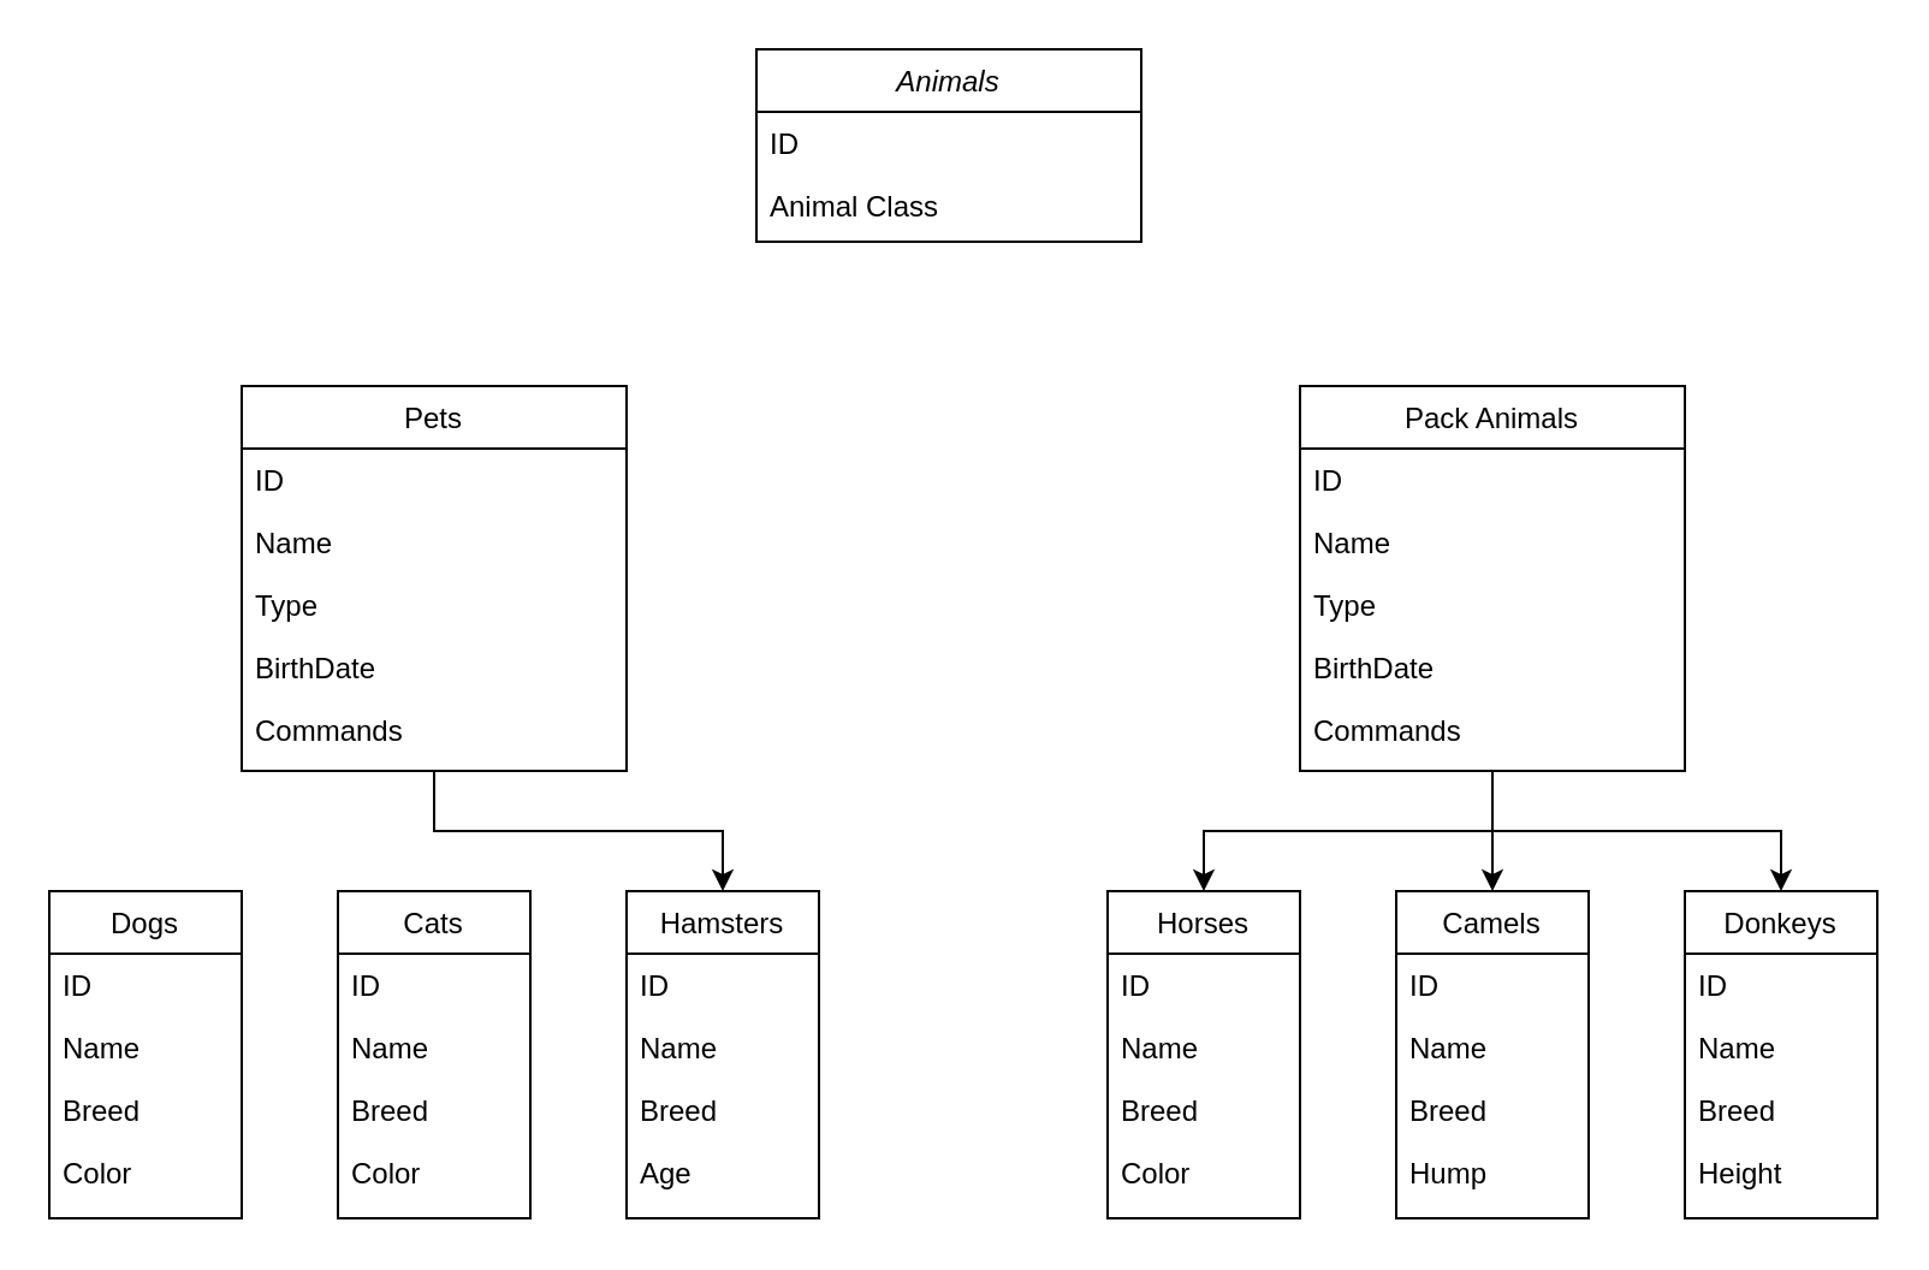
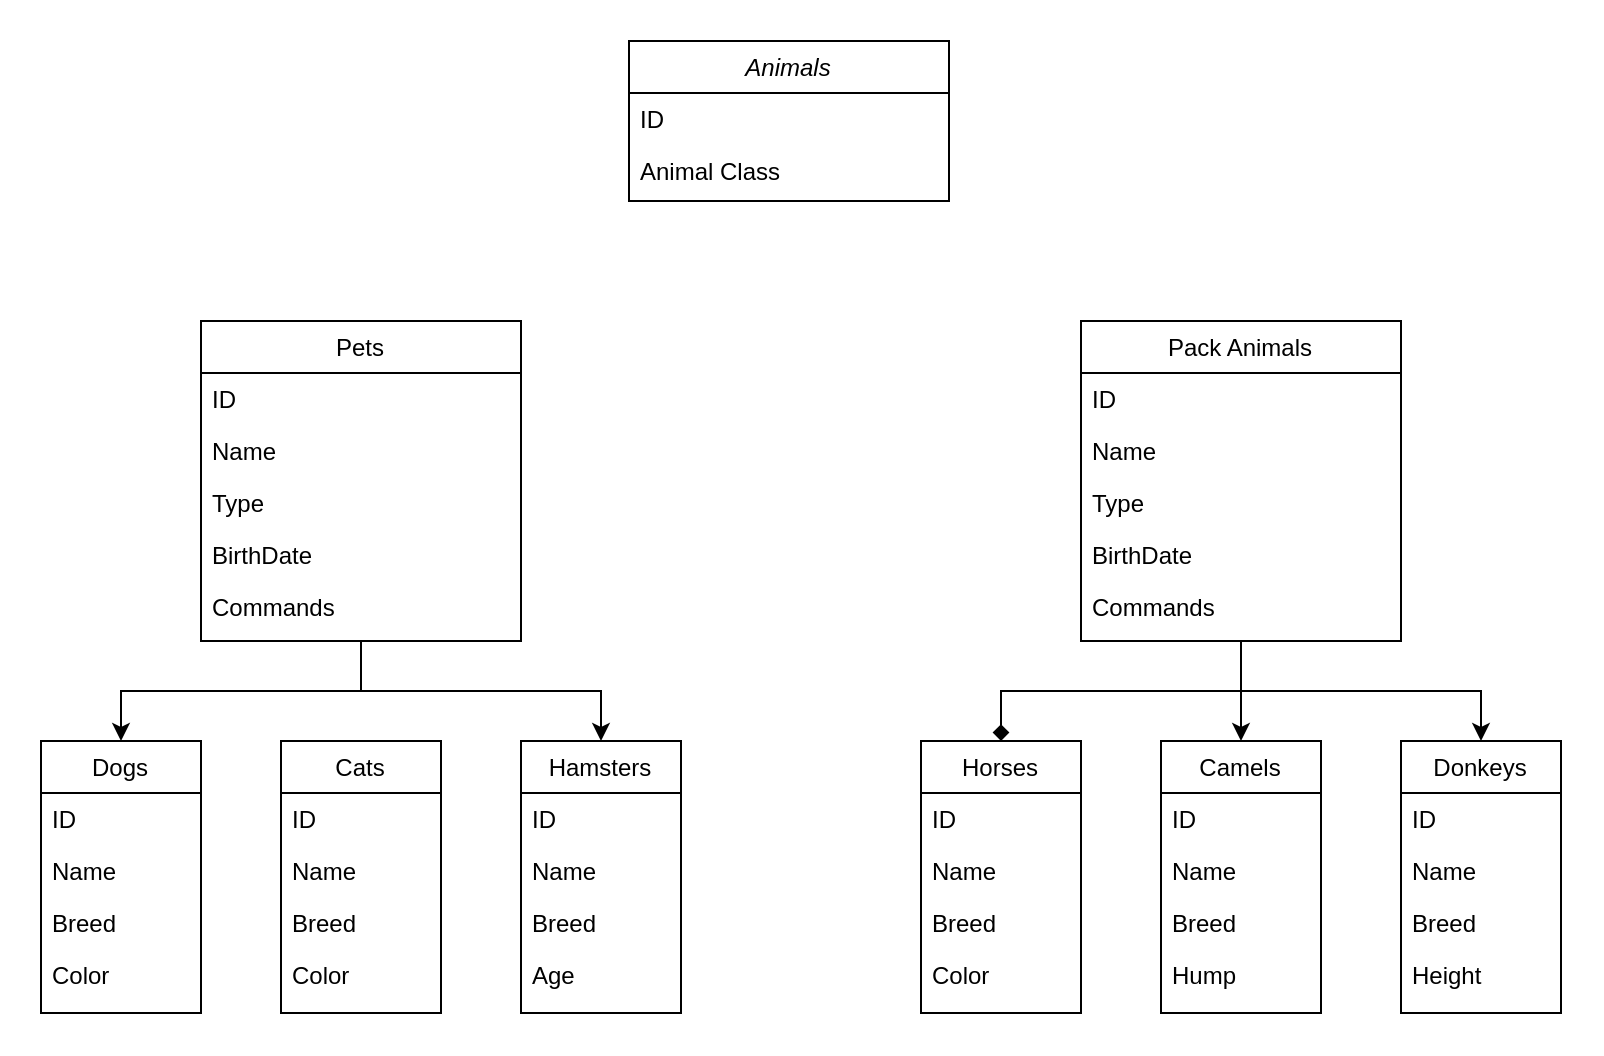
  <mxCell id="0" />
  <mxCell id="1" parent="0" />
  <mxCell id="2" value="Animals" style="swimlane;fontStyle=2;align=center;verticalAlign=top;childLayout=stackLayout;horizontal=1;startSize=26;horizontalStack=0;resizeParent=1;resizeLast=0;collapsible=1;marginBottom=0;rounded=0;shadow=0;strokeWidth=1;" parent="1" vertex="1"><mxGeometry x="314" y="20" width="160" height="80" as="geometry"><mxRectangle x="230" y="140" width="160" height="26" as="alternateBounds" /></mxGeometry></mxCell>
  <mxCell id="3" value="ID" style="text;align=left;verticalAlign=top;spacingLeft=4;spacingRight=4;overflow=hidden;rotatable=0;points=[[0,0.5],[1,0.5]];portConstraint=eastwest;" parent="2" vertex="1"><mxGeometry y="26" width="160" height="26" as="geometry" /></mxCell>
  <mxCell id="4" value="Animal Class" style="text;align=left;verticalAlign=top;spacingLeft=4;spacingRight=4;overflow=hidden;rotatable=0;points=[[0,0.5],[1,0.5]];portConstraint=eastwest;rounded=0;shadow=0;html=0;" parent="2" vertex="1"><mxGeometry y="52" width="160" height="28" as="geometry" /></mxCell>
- <mxCell id="5" style="edgeStyle=orthogonalEdgeStyle;rounded=0;orthogonalLoop=1;jettySize=auto;html=1;entryX=0.5;entryY=0;entryDx=0;entryDy=0;" parent="1" source="8" target="37" edge="1"><mxGeometry relative="1" as="geometry" /></mxCell>
+ <mxCell id="5" style="edgeStyle=orthogonalEdgeStyle;rounded=0;orthogonalLoop=1;jettySize=auto;html=1;entryX=0.5;entryY=0;entryDx=0;entryDy=0;endArrow=diamond;" parent="1" source="8" target="37" edge="1"><mxGeometry relative="1" as="geometry" /></mxCell>
  <mxCell id="6" style="edgeStyle=orthogonalEdgeStyle;rounded=0;orthogonalLoop=1;jettySize=auto;html=1;entryX=0.5;entryY=0;entryDx=0;entryDy=0;" parent="1" source="8" target="42" edge="1"><mxGeometry relative="1" as="geometry" /></mxCell>
  <mxCell id="7" style="edgeStyle=orthogonalEdgeStyle;rounded=0;orthogonalLoop=1;jettySize=auto;html=1;entryX=0.5;entryY=0;entryDx=0;entryDy=0;" parent="1" source="8" target="47" edge="1"><mxGeometry relative="1" as="geometry"><mxPoint x="760" y="340" as="targetPoint" /></mxGeometry></mxCell>
  <mxCell id="8" value="Pack Animals" style="swimlane;fontStyle=0;align=center;verticalAlign=top;childLayout=stackLayout;horizontal=1;startSize=26;horizontalStack=0;resizeParent=1;resizeLast=0;collapsible=1;marginBottom=0;rounded=0;shadow=0;strokeWidth=1;" parent="1" vertex="1"><mxGeometry x="540" y="160" width="160" height="160" as="geometry"><mxRectangle x="550" y="140" width="160" height="26" as="alternateBounds" /></mxGeometry></mxCell>
  <mxCell id="9" value="ID" style="text;align=left;verticalAlign=top;spacingLeft=4;spacingRight=4;overflow=hidden;rotatable=0;points=[[0,0.5],[1,0.5]];portConstraint=eastwest;" parent="8" vertex="1"><mxGeometry y="26" width="160" height="26" as="geometry" /></mxCell>
  <mxCell id="10" value="Name" style="text;align=left;verticalAlign=top;spacingLeft=4;spacingRight=4;overflow=hidden;rotatable=0;points=[[0,0.5],[1,0.5]];portConstraint=eastwest;rounded=0;shadow=0;html=0;" parent="8" vertex="1"><mxGeometry y="52" width="160" height="26" as="geometry" /></mxCell>
  <mxCell id="11" value="Type" style="text;align=left;verticalAlign=top;spacingLeft=4;spacingRight=4;overflow=hidden;rotatable=0;points=[[0,0.5],[1,0.5]];portConstraint=eastwest;rounded=0;shadow=0;html=0;" parent="8" vertex="1"><mxGeometry y="78" width="160" height="26" as="geometry" /></mxCell>
  <mxCell id="12" value="BirthDate" style="text;align=left;verticalAlign=top;spacingLeft=4;spacingRight=4;overflow=hidden;rotatable=0;points=[[0,0.5],[1,0.5]];portConstraint=eastwest;rounded=0;shadow=0;html=0;" parent="8" vertex="1"><mxGeometry y="104" width="160" height="26" as="geometry" /></mxCell>
  <mxCell id="13" value="Commands" style="text;align=left;verticalAlign=top;spacingLeft=4;spacingRight=4;overflow=hidden;rotatable=0;points=[[0,0.5],[1,0.5]];portConstraint=eastwest;" parent="8" vertex="1"><mxGeometry y="130" width="160" height="26" as="geometry" /></mxCell>
+ <mxCell id="14" style="edgeStyle=orthogonalEdgeStyle;rounded=0;orthogonalLoop=1;jettySize=auto;html=1;entryX=0.5;entryY=0;entryDx=0;entryDy=0;" parent="1" source="16" target="22" edge="1"><mxGeometry relative="1" as="geometry" /></mxCell>
  <mxCell id="15" style="edgeStyle=orthogonalEdgeStyle;rounded=0;orthogonalLoop=1;jettySize=auto;html=1;entryX=0.5;entryY=0;entryDx=0;entryDy=0;" parent="1" source="16" target="32" edge="1"><mxGeometry relative="1" as="geometry" /></mxCell>
  <mxCell id="16" value="Pets&#10;" style="swimlane;fontStyle=0;align=center;verticalAlign=top;childLayout=stackLayout;horizontal=1;startSize=26;horizontalStack=0;resizeParent=1;resizeLast=0;collapsible=1;marginBottom=0;rounded=0;shadow=0;strokeWidth=1;" parent="1" vertex="1"><mxGeometry x="100" y="160" width="160" height="160" as="geometry"><mxRectangle x="550" y="140" width="160" height="26" as="alternateBounds" /></mxGeometry></mxCell>
  <mxCell id="17" value="ID" style="text;align=left;verticalAlign=top;spacingLeft=4;spacingRight=4;overflow=hidden;rotatable=0;points=[[0,0.5],[1,0.5]];portConstraint=eastwest;" parent="16" vertex="1"><mxGeometry y="26" width="160" height="26" as="geometry" /></mxCell>
  <mxCell id="18" value="Name" style="text;align=left;verticalAlign=top;spacingLeft=4;spacingRight=4;overflow=hidden;rotatable=0;points=[[0,0.5],[1,0.5]];portConstraint=eastwest;rounded=0;shadow=0;html=0;" parent="16" vertex="1"><mxGeometry y="52" width="160" height="26" as="geometry" /></mxCell>
  <mxCell id="19" value="Type" style="text;align=left;verticalAlign=top;spacingLeft=4;spacingRight=4;overflow=hidden;rotatable=0;points=[[0,0.5],[1,0.5]];portConstraint=eastwest;rounded=0;shadow=0;html=0;" parent="16" vertex="1"><mxGeometry y="78" width="160" height="26" as="geometry" /></mxCell>
  <mxCell id="20" value="BirthDate" style="text;align=left;verticalAlign=top;spacingLeft=4;spacingRight=4;overflow=hidden;rotatable=0;points=[[0,0.5],[1,0.5]];portConstraint=eastwest;rounded=0;shadow=0;html=0;" parent="16" vertex="1"><mxGeometry y="104" width="160" height="26" as="geometry" /></mxCell>
  <mxCell id="21" value="Commands" style="text;align=left;verticalAlign=top;spacingLeft=4;spacingRight=4;overflow=hidden;rotatable=0;points=[[0,0.5],[1,0.5]];portConstraint=eastwest;" parent="16" vertex="1"><mxGeometry y="130" width="160" height="26" as="geometry" /></mxCell>
  <mxCell id="22" value="Dogs" style="swimlane;fontStyle=0;align=center;verticalAlign=top;childLayout=stackLayout;horizontal=1;startSize=26;horizontalStack=0;resizeParent=1;resizeLast=0;collapsible=1;marginBottom=0;rounded=0;shadow=0;strokeWidth=1;" parent="1" vertex="1"><mxGeometry x="20" y="370" width="80" height="136" as="geometry"><mxRectangle x="40" y="370" width="160" height="26" as="alternateBounds" /></mxGeometry></mxCell>
  <mxCell id="23" value="ID" style="text;align=left;verticalAlign=top;spacingLeft=4;spacingRight=4;overflow=hidden;rotatable=0;points=[[0,0.5],[1,0.5]];portConstraint=eastwest;" parent="22" vertex="1"><mxGeometry y="26" width="80" height="26" as="geometry" /></mxCell>
  <mxCell id="24" value="Name" style="text;align=left;verticalAlign=top;spacingLeft=4;spacingRight=4;overflow=hidden;rotatable=0;points=[[0,0.5],[1,0.5]];portConstraint=eastwest;rounded=0;shadow=0;html=0;" parent="22" vertex="1"><mxGeometry y="52" width="80" height="26" as="geometry" /></mxCell>
  <mxCell id="25" value="Breed" style="text;align=left;verticalAlign=top;spacingLeft=4;spacingRight=4;overflow=hidden;rotatable=0;points=[[0,0.5],[1,0.5]];portConstraint=eastwest;rounded=0;shadow=0;html=0;" parent="22" vertex="1"><mxGeometry y="78" width="80" height="26" as="geometry" /></mxCell>
  <mxCell id="26" value="Color" style="text;align=left;verticalAlign=top;spacingLeft=4;spacingRight=4;overflow=hidden;rotatable=0;points=[[0,0.5],[1,0.5]];portConstraint=eastwest;rounded=0;shadow=0;html=0;" parent="22" vertex="1"><mxGeometry y="104" width="80" height="26" as="geometry" /></mxCell>
  <mxCell id="27" value="Cats" style="swimlane;fontStyle=0;align=center;verticalAlign=top;childLayout=stackLayout;horizontal=1;startSize=26;horizontalStack=0;resizeParent=1;resizeLast=0;collapsible=1;marginBottom=0;rounded=0;shadow=0;strokeWidth=1;" parent="1" vertex="1"><mxGeometry x="140" y="370" width="80" height="136" as="geometry"><mxRectangle x="40" y="370" width="160" height="26" as="alternateBounds" /></mxGeometry></mxCell>
  <mxCell id="28" value="ID" style="text;align=left;verticalAlign=top;spacingLeft=4;spacingRight=4;overflow=hidden;rotatable=0;points=[[0,0.5],[1,0.5]];portConstraint=eastwest;" parent="27" vertex="1"><mxGeometry y="26" width="80" height="26" as="geometry" /></mxCell>
  <mxCell id="29" value="Name" style="text;align=left;verticalAlign=top;spacingLeft=4;spacingRight=4;overflow=hidden;rotatable=0;points=[[0,0.5],[1,0.5]];portConstraint=eastwest;rounded=0;shadow=0;html=0;" parent="27" vertex="1"><mxGeometry y="52" width="80" height="26" as="geometry" /></mxCell>
  <mxCell id="30" value="Breed" style="text;align=left;verticalAlign=top;spacingLeft=4;spacingRight=4;overflow=hidden;rotatable=0;points=[[0,0.5],[1,0.5]];portConstraint=eastwest;rounded=0;shadow=0;html=0;" parent="27" vertex="1"><mxGeometry y="78" width="80" height="26" as="geometry" /></mxCell>
  <mxCell id="31" value="Color" style="text;align=left;verticalAlign=top;spacingLeft=4;spacingRight=4;overflow=hidden;rotatable=0;points=[[0,0.5],[1,0.5]];portConstraint=eastwest;rounded=0;shadow=0;html=0;" parent="27" vertex="1"><mxGeometry y="104" width="80" height="26" as="geometry" /></mxCell>
  <mxCell id="32" value="Hamsters" style="swimlane;fontStyle=0;align=center;verticalAlign=top;childLayout=stackLayout;horizontal=1;startSize=26;horizontalStack=0;resizeParent=1;resizeLast=0;collapsible=1;marginBottom=0;rounded=0;shadow=0;strokeWidth=1;" parent="1" vertex="1"><mxGeometry x="260" y="370" width="80" height="136" as="geometry"><mxRectangle x="40" y="370" width="160" height="26" as="alternateBounds" /></mxGeometry></mxCell>
  <mxCell id="33" value="ID" style="text;align=left;verticalAlign=top;spacingLeft=4;spacingRight=4;overflow=hidden;rotatable=0;points=[[0,0.5],[1,0.5]];portConstraint=eastwest;" parent="32" vertex="1"><mxGeometry y="26" width="80" height="26" as="geometry" /></mxCell>
  <mxCell id="34" value="Name" style="text;align=left;verticalAlign=top;spacingLeft=4;spacingRight=4;overflow=hidden;rotatable=0;points=[[0,0.5],[1,0.5]];portConstraint=eastwest;rounded=0;shadow=0;html=0;" parent="32" vertex="1"><mxGeometry y="52" width="80" height="26" as="geometry" /></mxCell>
  <mxCell id="35" value="Breed" style="text;align=left;verticalAlign=top;spacingLeft=4;spacingRight=4;overflow=hidden;rotatable=0;points=[[0,0.5],[1,0.5]];portConstraint=eastwest;rounded=0;shadow=0;html=0;" parent="32" vertex="1"><mxGeometry y="78" width="80" height="26" as="geometry" /></mxCell>
  <mxCell id="36" value="Age" style="text;align=left;verticalAlign=top;spacingLeft=4;spacingRight=4;overflow=hidden;rotatable=0;points=[[0,0.5],[1,0.5]];portConstraint=eastwest;rounded=0;shadow=0;html=0;" parent="32" vertex="1"><mxGeometry y="104" width="80" height="26" as="geometry" /></mxCell>
  <mxCell id="37" value="Horses" style="swimlane;fontStyle=0;align=center;verticalAlign=top;childLayout=stackLayout;horizontal=1;startSize=26;horizontalStack=0;resizeParent=1;resizeLast=0;collapsible=1;marginBottom=0;rounded=0;shadow=0;strokeWidth=1;" parent="1" vertex="1"><mxGeometry x="460" y="370" width="80" height="136" as="geometry"><mxRectangle x="40" y="370" width="160" height="26" as="alternateBounds" /></mxGeometry></mxCell>
  <mxCell id="38" value="ID" style="text;align=left;verticalAlign=top;spacingLeft=4;spacingRight=4;overflow=hidden;rotatable=0;points=[[0,0.5],[1,0.5]];portConstraint=eastwest;" parent="37" vertex="1"><mxGeometry y="26" width="80" height="26" as="geometry" /></mxCell>
  <mxCell id="39" value="Name" style="text;align=left;verticalAlign=top;spacingLeft=4;spacingRight=4;overflow=hidden;rotatable=0;points=[[0,0.5],[1,0.5]];portConstraint=eastwest;rounded=0;shadow=0;html=0;" parent="37" vertex="1"><mxGeometry y="52" width="80" height="26" as="geometry" /></mxCell>
  <mxCell id="40" value="Breed" style="text;align=left;verticalAlign=top;spacingLeft=4;spacingRight=4;overflow=hidden;rotatable=0;points=[[0,0.5],[1,0.5]];portConstraint=eastwest;rounded=0;shadow=0;html=0;" parent="37" vertex="1"><mxGeometry y="78" width="80" height="26" as="geometry" /></mxCell>
  <mxCell id="41" value="Color" style="text;align=left;verticalAlign=top;spacingLeft=4;spacingRight=4;overflow=hidden;rotatable=0;points=[[0,0.5],[1,0.5]];portConstraint=eastwest;rounded=0;shadow=0;html=0;" parent="37" vertex="1"><mxGeometry y="104" width="80" height="26" as="geometry" /></mxCell>
  <mxCell id="42" value="Camels" style="swimlane;fontStyle=0;align=center;verticalAlign=top;childLayout=stackLayout;horizontal=1;startSize=26;horizontalStack=0;resizeParent=1;resizeLast=0;collapsible=1;marginBottom=0;rounded=0;shadow=0;strokeWidth=1;" parent="1" vertex="1"><mxGeometry x="580" y="370" width="80" height="136" as="geometry"><mxRectangle x="40" y="370" width="160" height="26" as="alternateBounds" /></mxGeometry></mxCell>
  <mxCell id="43" value="ID" style="text;align=left;verticalAlign=top;spacingLeft=4;spacingRight=4;overflow=hidden;rotatable=0;points=[[0,0.5],[1,0.5]];portConstraint=eastwest;" parent="42" vertex="1"><mxGeometry y="26" width="80" height="26" as="geometry" /></mxCell>
  <mxCell id="44" value="Name" style="text;align=left;verticalAlign=top;spacingLeft=4;spacingRight=4;overflow=hidden;rotatable=0;points=[[0,0.5],[1,0.5]];portConstraint=eastwest;rounded=0;shadow=0;html=0;" parent="42" vertex="1"><mxGeometry y="52" width="80" height="26" as="geometry" /></mxCell>
  <mxCell id="45" value="Breed" style="text;align=left;verticalAlign=top;spacingLeft=4;spacingRight=4;overflow=hidden;rotatable=0;points=[[0,0.5],[1,0.5]];portConstraint=eastwest;rounded=0;shadow=0;html=0;" parent="42" vertex="1"><mxGeometry y="78" width="80" height="26" as="geometry" /></mxCell>
  <mxCell id="46" value="Hump" style="text;align=left;verticalAlign=top;spacingLeft=4;spacingRight=4;overflow=hidden;rotatable=0;points=[[0,0.5],[1,0.5]];portConstraint=eastwest;rounded=0;shadow=0;html=0;" parent="42" vertex="1"><mxGeometry y="104" width="80" height="26" as="geometry" /></mxCell>
  <mxCell id="47" value="Donkeys" style="swimlane;fontStyle=0;align=center;verticalAlign=top;childLayout=stackLayout;horizontal=1;startSize=26;horizontalStack=0;resizeParent=1;resizeLast=0;collapsible=1;marginBottom=0;rounded=0;shadow=0;strokeWidth=1;" vertex="1" parent="1"><mxGeometry x="700" y="370" width="80" height="136" as="geometry"><mxRectangle x="40" y="370" width="160" height="26" as="alternateBounds" /></mxGeometry></mxCell>
  <mxCell id="48" value="ID" style="text;align=left;verticalAlign=top;spacingLeft=4;spacingRight=4;overflow=hidden;rotatable=0;points=[[0,0.5],[1,0.5]];portConstraint=eastwest;" vertex="1" parent="47"><mxGeometry y="26" width="80" height="26" as="geometry" /></mxCell>
  <mxCell id="49" value="Name" style="text;align=left;verticalAlign=top;spacingLeft=4;spacingRight=4;overflow=hidden;rotatable=0;points=[[0,0.5],[1,0.5]];portConstraint=eastwest;rounded=0;shadow=0;html=0;" vertex="1" parent="47"><mxGeometry y="52" width="80" height="26" as="geometry" /></mxCell>
  <mxCell id="50" value="Breed" style="text;align=left;verticalAlign=top;spacingLeft=4;spacingRight=4;overflow=hidden;rotatable=0;points=[[0,0.5],[1,0.5]];portConstraint=eastwest;rounded=0;shadow=0;html=0;" vertex="1" parent="47"><mxGeometry y="78" width="80" height="26" as="geometry" /></mxCell>
  <mxCell id="51" value="Height" style="text;align=left;verticalAlign=top;spacingLeft=4;spacingRight=4;overflow=hidden;rotatable=0;points=[[0,0.5],[1,0.5]];portConstraint=eastwest;rounded=0;shadow=0;html=0;" vertex="1" parent="47"><mxGeometry y="104" width="80" height="26" as="geometry" /></mxCell>
